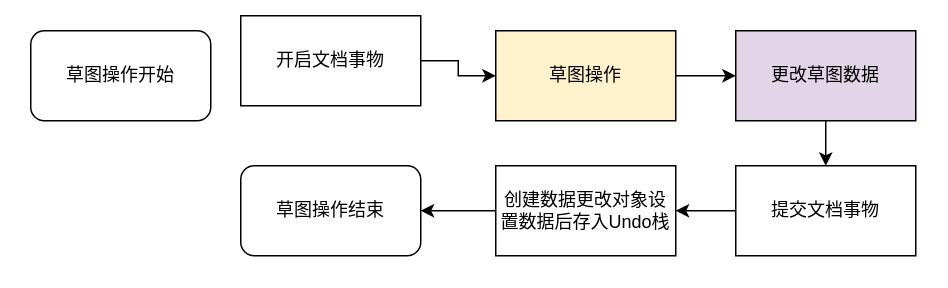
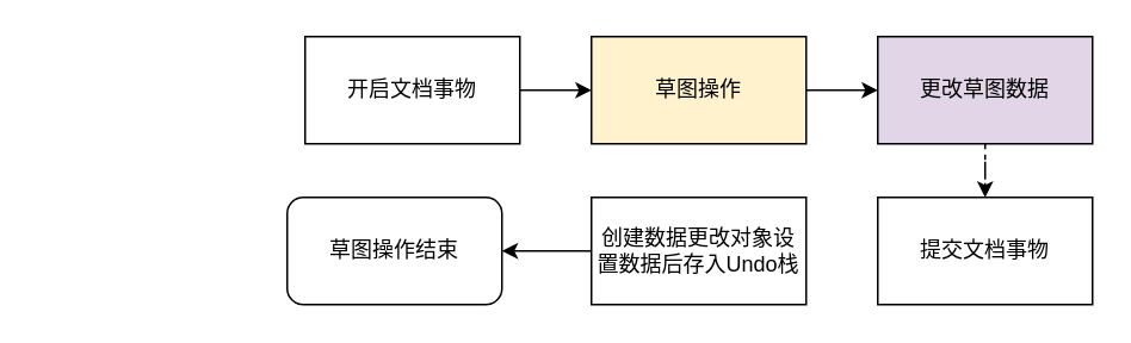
  <mxCell id="0" />
  <mxCell id="1" parent="0" />
- <mxCell id="2" value="草图操作开始" style="rounded=1;whiteSpace=wrap;html=1;" vertex="1" parent="1"><mxGeometry x="20" y="20" width="120" height="60" as="geometry" /></mxCell>
  <mxCell id="3" style="edgeStyle=orthogonalEdgeStyle;rounded=0;orthogonalLoop=1;jettySize=auto;html=1;entryX=0;entryY=0.5;entryDx=0;entryDy=0;" edge="1" parent="1" source="4" target="6"><mxGeometry relative="1" as="geometry" /></mxCell>
- <mxCell id="4" value="开启文档事物" style="rounded=0;whiteSpace=wrap;html=1;" vertex="1" parent="1"><mxGeometry x="160" y="10" width="120" height="60" as="geometry" /></mxCell>
+ <mxCell id="4" value="开启文档事物" style="rounded=0;whiteSpace=wrap;html=1;" vertex="1" parent="1"><mxGeometry x="170" y="20" width="120" height="60" as="geometry" /></mxCell>
  <mxCell id="5" style="edgeStyle=orthogonalEdgeStyle;rounded=0;orthogonalLoop=1;jettySize=auto;html=1;entryX=0;entryY=0.5;entryDx=0;entryDy=0;" edge="1" parent="1" source="6" target="8"><mxGeometry relative="1" as="geometry" /></mxCell>
  <mxCell id="6" value="草图操作" style="rounded=0;whiteSpace=wrap;html=1;fillColor=#fff2cc;" vertex="1" parent="1"><mxGeometry x="330" y="20" width="120" height="60" as="geometry" /></mxCell>
- <mxCell id="7" style="edgeStyle=orthogonalEdgeStyle;rounded=0;orthogonalLoop=1;jettySize=auto;html=1;entryX=0.5;entryY=0;entryDx=0;entryDy=0;" edge="1" parent="1" source="8" target="10"><mxGeometry relative="1" as="geometry" /></mxCell>
+ <mxCell id="7" style="edgeStyle=orthogonalEdgeStyle;rounded=0;orthogonalLoop=1;jettySize=auto;html=1;entryX=0.5;entryY=0;entryDx=0;entryDy=0;dashed=1;" edge="1" parent="1" source="8" target="10"><mxGeometry relative="1" as="geometry" /></mxCell>
  <mxCell id="8" value="更改草图数据" style="rounded=0;whiteSpace=wrap;html=1;fillColor=#e1d5e7;" vertex="1" parent="1"><mxGeometry x="490" y="20" width="120" height="60" as="geometry" /></mxCell>
- <mxCell id="9" style="edgeStyle=orthogonalEdgeStyle;rounded=0;orthogonalLoop=1;jettySize=auto;html=1;entryX=1;entryY=0.5;entryDx=0;entryDy=0;" edge="1" parent="1" source="10" target="12"><mxGeometry relative="1" as="geometry" /></mxCell>
  <mxCell id="10" value="提交文档事物" style="rounded=0;whiteSpace=wrap;html=1;" vertex="1" parent="1"><mxGeometry x="490" y="110" width="120" height="60" as="geometry" /></mxCell>
  <mxCell id="11" style="edgeStyle=orthogonalEdgeStyle;rounded=0;orthogonalLoop=1;jettySize=auto;html=1;" edge="1" parent="1" source="12" target="13"><mxGeometry relative="1" as="geometry" /></mxCell>
  <mxCell id="12" value="创建数据更改对象设置数据后存入Undo栈" style="rounded=0;whiteSpace=wrap;html=1;" vertex="1" parent="1"><mxGeometry x="330" y="110" width="120" height="60" as="geometry" /></mxCell>
  <mxCell id="13" value="草图操作结束" style="rounded=1;whiteSpace=wrap;html=1;" vertex="1" parent="1"><mxGeometry x="160" y="110" width="120" height="60" as="geometry" /></mxCell>
